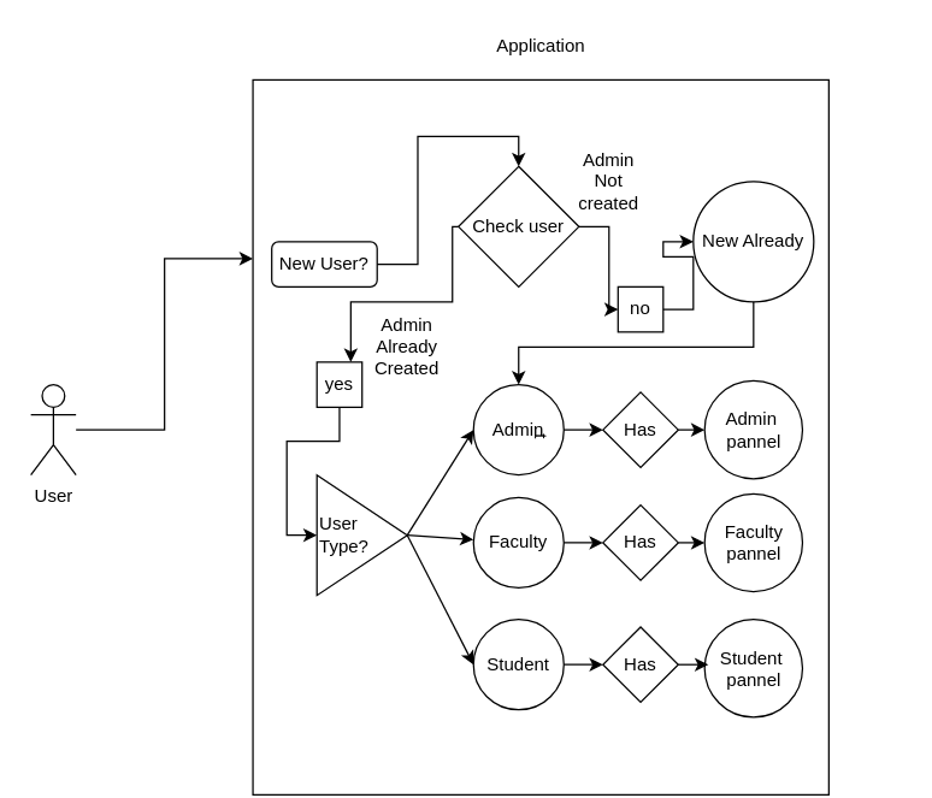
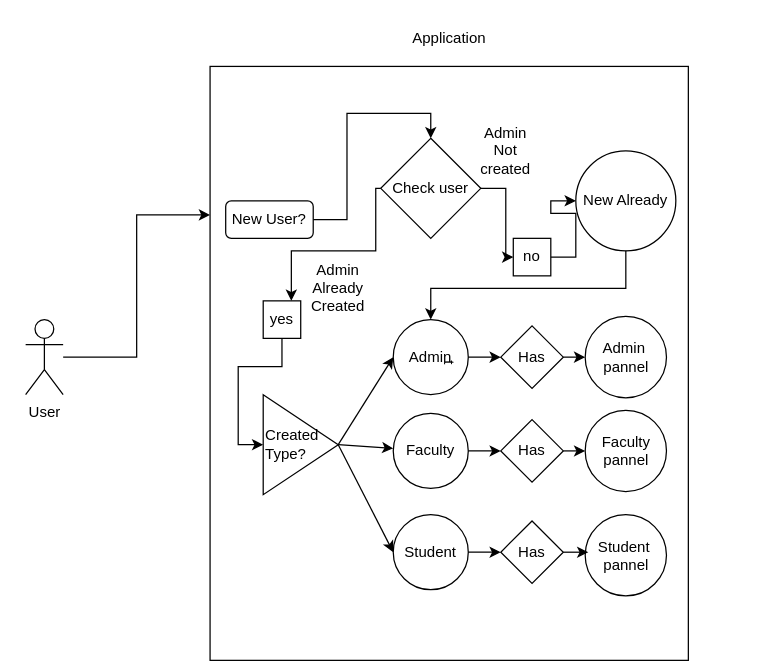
  <mxCell id="0" />
  <mxCell id="1" parent="0" />
  <mxCell id="2" value="" style="edgeStyle=orthogonalEdgeStyle;rounded=0;orthogonalLoop=1;jettySize=auto;html=1;entryX=0.25;entryY=1;entryDx=0;entryDy=0;" edge="1" parent="1" source="3" target="4"><mxGeometry relative="1" as="geometry"><mxPoint x="130" y="285" as="targetPoint" /></mxGeometry></mxCell>
  <mxCell id="3" value="User" style="shape=umlActor;verticalLabelPosition=bottom;verticalAlign=top;html=1;outlineConnect=0;" vertex="1" parent="1"><mxGeometry x="20" y="255" width="30" height="60" as="geometry" /></mxCell>
  <mxCell id="4" value="t" style="rounded=0;whiteSpace=wrap;html=1;rotation=90;fillColor=none;" vertex="1" parent="1"><mxGeometry x="121.25" y="98.75" width="475" height="382.5" as="geometry" /></mxCell>
  <mxCell id="5" value="" style="edgeStyle=orthogonalEdgeStyle;rounded=0;orthogonalLoop=1;jettySize=auto;html=1;" edge="1" parent="1" source="6" target="11"><mxGeometry relative="1" as="geometry" /></mxCell>
  <mxCell id="6" value="Admin" style="ellipse;whiteSpace=wrap;html=1;aspect=fixed;fillColor=none;" vertex="1" parent="1"><mxGeometry x="314" y="255" width="60" height="60" as="geometry" /></mxCell>
  <mxCell id="7" value="" style="edgeStyle=orthogonalEdgeStyle;rounded=0;orthogonalLoop=1;jettySize=auto;html=1;" edge="1" parent="1" source="8" target="13"><mxGeometry relative="1" as="geometry" /></mxCell>
  <mxCell id="8" value="Student" style="ellipse;whiteSpace=wrap;html=1;aspect=fixed;fillColor=none;" vertex="1" parent="1"><mxGeometry x="314" y="411" width="60" height="60" as="geometry" /></mxCell>
  <mxCell id="9" value="" style="edgeStyle=orthogonalEdgeStyle;rounded=0;orthogonalLoop=1;jettySize=auto;html=1;" edge="1" parent="1" source="10" target="12"><mxGeometry relative="1" as="geometry" /></mxCell>
  <mxCell id="10" value="Faculty" style="ellipse;whiteSpace=wrap;html=1;aspect=fixed;fillColor=none;" vertex="1" parent="1"><mxGeometry x="314" y="330" width="60" height="60" as="geometry" /></mxCell>
  <mxCell id="11" value="Has" style="rhombus;whiteSpace=wrap;html=1;fillColor=none;" vertex="1" parent="1"><mxGeometry x="400" y="260" width="50" height="50" as="geometry" /></mxCell>
  <mxCell id="12" value="Has" style="rhombus;whiteSpace=wrap;html=1;fillColor=none;" vertex="1" parent="1"><mxGeometry x="400" y="335" width="50" height="50" as="geometry" /></mxCell>
  <mxCell id="13" value="Has" style="rhombus;whiteSpace=wrap;html=1;fillColor=none;" vertex="1" parent="1"><mxGeometry x="400" y="416" width="50" height="50" as="geometry" /></mxCell>
- <mxCell id="14" value="&lt;div&gt;&lt;span&gt;User&amp;nbsp;&lt;/span&gt;&lt;/div&gt;&lt;div&gt;&lt;span&gt;Type?&lt;/span&gt;&lt;/div&gt;" style="triangle;whiteSpace=wrap;html=1;fillColor=none;align=left;" vertex="1" parent="1"><mxGeometry x="210" y="315" width="60" height="80" as="geometry" /></mxCell>
+ <mxCell id="14" value="&lt;div&gt;&lt;span&gt;Created&amp;nbsp;&lt;/span&gt;&lt;/div&gt;&lt;div&gt;&lt;span&gt;Type?&lt;/span&gt;&lt;/div&gt;" style="triangle;whiteSpace=wrap;html=1;fillColor=none;align=left;" vertex="1" parent="1"><mxGeometry x="210" y="315" width="60" height="80" as="geometry" /></mxCell>
  <mxCell id="15" value="" style="endArrow=classic;html=1;exitX=1;exitY=0.5;exitDx=0;exitDy=0;entryX=0;entryY=0.5;entryDx=0;entryDy=0;" edge="1" parent="1" source="14" target="6"><mxGeometry width="50" height="50" relative="1" as="geometry"><mxPoint x="300" y="375" as="sourcePoint" /><mxPoint x="350" y="325" as="targetPoint" /></mxGeometry></mxCell>
  <mxCell id="16" value="" style="endArrow=classic;html=1;exitX=1;exitY=0.5;exitDx=0;exitDy=0;entryX=0;entryY=0.5;entryDx=0;entryDy=0;" edge="1" parent="1" source="14" target="8"><mxGeometry width="50" height="50" relative="1" as="geometry"><mxPoint x="300" y="375" as="sourcePoint" /><mxPoint x="350" y="325" as="targetPoint" /></mxGeometry></mxCell>
  <mxCell id="17" value="" style="endArrow=classic;html=1;exitX=1;exitY=0.5;exitDx=0;exitDy=0;" edge="1" parent="1" source="14" target="10"><mxGeometry width="50" height="50" relative="1" as="geometry"><mxPoint x="300" y="375" as="sourcePoint" /><mxPoint x="350" y="325" as="targetPoint" /></mxGeometry></mxCell>
  <mxCell id="18" style="edgeStyle=orthogonalEdgeStyle;rounded=0;orthogonalLoop=1;jettySize=auto;html=1;entryX=0;entryY=0.5;entryDx=0;entryDy=0;exitX=1;exitY=0.5;exitDx=0;exitDy=0;" edge="1" parent="1" source="20" target="26"><mxGeometry relative="1" as="geometry" /></mxCell>
  <mxCell id="19" style="edgeStyle=orthogonalEdgeStyle;rounded=0;orthogonalLoop=1;jettySize=auto;html=1;entryX=0.75;entryY=0;entryDx=0;entryDy=0;exitX=0;exitY=0.5;exitDx=0;exitDy=0;" edge="1" parent="1" source="20" target="24"><mxGeometry relative="1" as="geometry"><Array as="points"><mxPoint x="300" y="150" /><mxPoint x="300" y="200" /><mxPoint x="233" y="200" /></Array></mxGeometry></mxCell>
  <mxCell id="20" value="Check user" style="rhombus;whiteSpace=wrap;html=1;fillColor=none;" vertex="1" parent="1"><mxGeometry x="304" y="110" width="80" height="80" as="geometry" /></mxCell>
  <mxCell id="21" style="edgeStyle=orthogonalEdgeStyle;rounded=0;orthogonalLoop=1;jettySize=auto;html=1;entryX=0.5;entryY=0;entryDx=0;entryDy=0;" edge="1" parent="1" source="22" target="20"><mxGeometry relative="1" as="geometry" /></mxCell>
  <mxCell id="22" value="New User?" style="whiteSpace=wrap;html=1;fillColor=none;rounded=1;" vertex="1" parent="1"><mxGeometry x="180" y="160" width="70" height="30" as="geometry" /></mxCell>
  <mxCell id="23" style="edgeStyle=orthogonalEdgeStyle;rounded=0;orthogonalLoop=1;jettySize=auto;html=1;entryX=0;entryY=0.5;entryDx=0;entryDy=0;" edge="1" parent="1" source="24" target="14"><mxGeometry relative="1" as="geometry" /></mxCell>
  <mxCell id="24" value="yes" style="whiteSpace=wrap;html=1;aspect=fixed;fillColor=none;" vertex="1" parent="1"><mxGeometry x="210" y="240" width="30" height="30" as="geometry" /></mxCell>
  <mxCell id="25" style="edgeStyle=orthogonalEdgeStyle;rounded=0;orthogonalLoop=1;jettySize=auto;html=1;entryX=0;entryY=0.5;entryDx=0;entryDy=0;" edge="1" parent="1" source="26" target="30"><mxGeometry relative="1" as="geometry" /></mxCell>
  <mxCell id="26" value="no" style="whiteSpace=wrap;html=1;aspect=fixed;fillColor=none;" vertex="1" parent="1"><mxGeometry x="410" y="190" width="30" height="30" as="geometry" /></mxCell>
  <mxCell id="27" value="Admin Already Created" style="text;html=1;strokeColor=none;fillColor=none;align=center;verticalAlign=middle;whiteSpace=wrap;rounded=0;" vertex="1" parent="1"><mxGeometry x="250" y="220" width="40" height="20" as="geometry" /></mxCell>
  <mxCell id="28" value="Admin Not created" style="text;html=1;strokeColor=none;fillColor=none;align=center;verticalAlign=middle;whiteSpace=wrap;rounded=0;" vertex="1" parent="1"><mxGeometry x="384" y="110" width="40" height="20" as="geometry" /></mxCell>
  <mxCell id="29" style="edgeStyle=orthogonalEdgeStyle;rounded=0;orthogonalLoop=1;jettySize=auto;html=1;" edge="1" parent="1" source="30" target="6"><mxGeometry relative="1" as="geometry"><Array as="points"><mxPoint x="500" y="230" /><mxPoint x="344" y="230" /></Array></mxGeometry></mxCell>
  <mxCell id="30" value="New Already" style="ellipse;whiteSpace=wrap;html=1;aspect=fixed;fillColor=none;" vertex="1" parent="1"><mxGeometry x="460" y="120" width="80" height="80" as="geometry" /></mxCell>
  <mxCell id="31" value="Admin&amp;nbsp;&lt;br&gt;pannel" style="ellipse;whiteSpace=wrap;html=1;aspect=fixed;fillColor=none;" vertex="1" parent="1"><mxGeometry x="467.5" y="252.5" width="65" height="65" as="geometry" /></mxCell>
  <mxCell id="32" value="Faculty&lt;br&gt;pannel" style="ellipse;whiteSpace=wrap;html=1;aspect=fixed;fillColor=none;" vertex="1" parent="1"><mxGeometry x="467.5" y="327.5" width="65" height="65" as="geometry" /></mxCell>
  <mxCell id="33" value="Student&amp;nbsp;&lt;br&gt;pannel" style="ellipse;whiteSpace=wrap;html=1;aspect=fixed;fillColor=none;" vertex="1" parent="1"><mxGeometry x="467.5" y="411" width="65" height="65" as="geometry" /></mxCell>
  <mxCell id="34" value="" style="endArrow=classic;html=1;exitX=1;exitY=0.5;exitDx=0;exitDy=0;entryX=0;entryY=0.5;entryDx=0;entryDy=0;" edge="1" parent="1" source="11" target="31"><mxGeometry width="50" height="50" relative="1" as="geometry"><mxPoint x="270" y="330" as="sourcePoint" /><mxPoint x="320" y="280" as="targetPoint" /></mxGeometry></mxCell>
  <mxCell id="35" value="" style="endArrow=classic;html=1;exitX=1;exitY=0.5;exitDx=0;exitDy=0;entryX=0;entryY=0.5;entryDx=0;entryDy=0;" edge="1" parent="1" source="12" target="32"><mxGeometry width="50" height="50" relative="1" as="geometry"><mxPoint x="460" y="295" as="sourcePoint" /><mxPoint x="477.5" y="295" as="targetPoint" /></mxGeometry></mxCell>
  <mxCell id="36" value="" style="endArrow=classic;html=1;exitX=1;exitY=0.5;exitDx=0;exitDy=0;" edge="1" parent="1" source="13"><mxGeometry width="50" height="50" relative="1" as="geometry"><mxPoint x="470" y="305" as="sourcePoint" /><mxPoint x="470" y="441" as="targetPoint" /></mxGeometry></mxCell>
  <mxCell id="37" value="Application" style="text;html=1;strokeColor=none;fillColor=none;align=center;verticalAlign=middle;whiteSpace=wrap;rounded=0;" vertex="1" parent="1"><mxGeometry x="338.75" y="20" width="40" height="20" as="geometry" /></mxCell>
